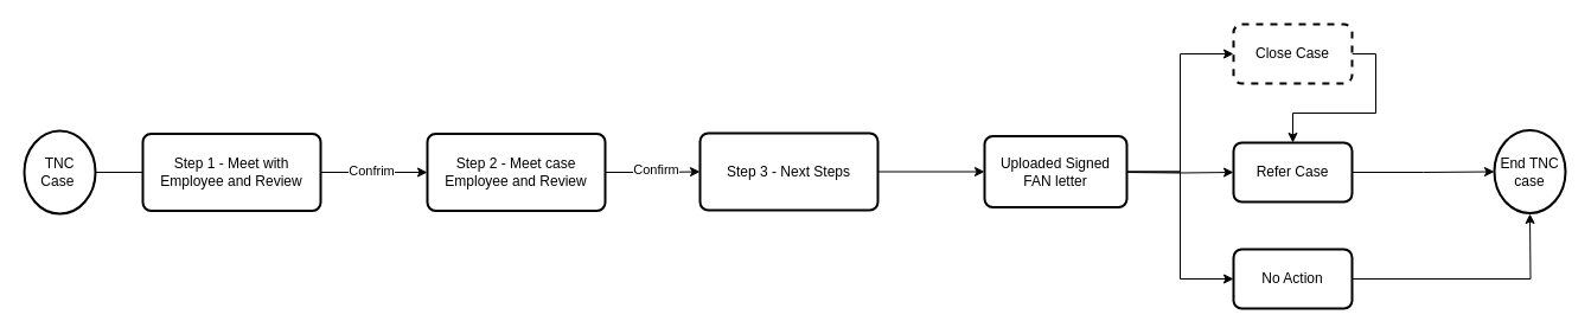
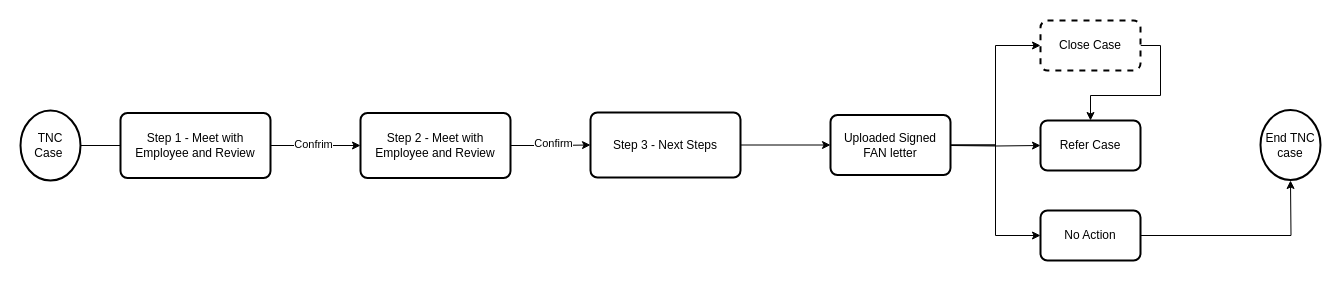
  <mxCell id="0" />
  <mxCell id="1" parent="0" />
  <mxCell id="2" style="edgeStyle=orthogonalEdgeStyle;rounded=0;orthogonalLoop=1;jettySize=auto;html=1;exitX=1;exitY=0.5;exitDx=0;exitDy=0;exitPerimeter=0;" edge="1" parent="1" source="3"><mxGeometry relative="1" as="geometry"><mxPoint x="170" y="145" as="targetPoint" /></mxGeometry></mxCell>
  <mxCell id="3" value="TNC Case&amp;nbsp;" style="strokeWidth=2;html=1;shape=mxgraph.flowchart.start_2;whiteSpace=wrap;" vertex="1" parent="1"><mxGeometry x="20" y="110" width="60" height="70" as="geometry" /></mxCell>
  <mxCell id="4" style="edgeStyle=orthogonalEdgeStyle;rounded=0;orthogonalLoop=1;jettySize=auto;html=1;exitX=1;exitY=0.5;exitDx=0;exitDy=0;entryX=0;entryY=0.5;entryDx=0;entryDy=0;" edge="1" parent="1" source="6" target="9"><mxGeometry relative="1" as="geometry" /></mxCell>
  <mxCell id="5" value="Confrim" style="edgeLabel;html=1;align=center;verticalAlign=middle;resizable=0;points=[];" vertex="1" connectable="0" parent="4"><mxGeometry x="0.2" y="3" relative="1" as="geometry"><mxPoint x="-12" y="1" as="offset" /></mxGeometry></mxCell>
  <mxCell id="6" value="Step 1 - Meet with Employee and Review" style="rounded=1;whiteSpace=wrap;html=1;absoluteArcSize=1;arcSize=14;strokeWidth=2;" vertex="1" parent="1"><mxGeometry x="120" y="112.5" width="150" height="65" as="geometry" /></mxCell>
  <mxCell id="7" style="edgeStyle=orthogonalEdgeStyle;rounded=0;orthogonalLoop=1;jettySize=auto;html=1;exitX=1;exitY=0.5;exitDx=0;exitDy=0;" edge="1" parent="1" source="9" target="11"><mxGeometry relative="1" as="geometry" /></mxCell>
  <mxCell id="8" value="Confirm" style="edgeLabel;html=1;align=center;verticalAlign=middle;resizable=0;points=[];" vertex="1" connectable="0" parent="7"><mxGeometry x="0.067" y="-1" relative="1" as="geometry"><mxPoint y="-3" as="offset" /></mxGeometry></mxCell>
- <mxCell id="9" value="Step 2 - Meet case Employee and Review" style="rounded=1;whiteSpace=wrap;html=1;absoluteArcSize=1;arcSize=14;strokeWidth=2;" vertex="1" parent="1"><mxGeometry x="360" y="112.5" width="150" height="65" as="geometry" /></mxCell>
+ <mxCell id="9" value="Step 2 - Meet with Employee and Review" style="rounded=1;whiteSpace=wrap;html=1;absoluteArcSize=1;arcSize=14;strokeWidth=2;" vertex="1" parent="1"><mxGeometry x="360" y="112.5" width="150" height="65" as="geometry" /></mxCell>
  <mxCell id="10" value="" style="edgeStyle=orthogonalEdgeStyle;rounded=0;orthogonalLoop=1;jettySize=auto;html=1;" edge="1" parent="1" source="11" target="15"><mxGeometry relative="1" as="geometry" /></mxCell>
  <mxCell id="11" value="Step 3 - Next Steps" style="rounded=1;whiteSpace=wrap;html=1;absoluteArcSize=1;arcSize=14;strokeWidth=2;" vertex="1" parent="1"><mxGeometry x="590" y="112" width="150" height="65" as="geometry" /></mxCell>
  <mxCell id="12" value="" style="edgeStyle=orthogonalEdgeStyle;rounded=0;orthogonalLoop=1;jettySize=auto;html=1;entryX=0;entryY=0.5;entryDx=0;entryDy=0;" edge="1" parent="1" source="15" target="18"><mxGeometry relative="1" as="geometry"><mxPoint x="1010" y="60" as="targetPoint" /></mxGeometry></mxCell>
  <mxCell id="13" style="edgeStyle=orthogonalEdgeStyle;rounded=0;orthogonalLoop=1;jettySize=auto;html=1;entryX=0;entryY=0.5;entryDx=0;entryDy=0;" edge="1" parent="1" target="19"><mxGeometry relative="1" as="geometry"><mxPoint x="950" y="145" as="sourcePoint" /></mxGeometry></mxCell>
  <mxCell id="14" style="edgeStyle=orthogonalEdgeStyle;rounded=0;orthogonalLoop=1;jettySize=auto;html=1;entryX=0;entryY=0.5;entryDx=0;entryDy=0;" edge="1" parent="1" source="15" target="21"><mxGeometry relative="1" as="geometry" /></mxCell>
  <mxCell id="15" value="Uploaded Signed FAN letter" style="whiteSpace=wrap;html=1;rounded=1;absoluteArcSize=1;arcSize=14;strokeWidth=2;" vertex="1" parent="1"><mxGeometry x="830" y="114.5" width="120" height="60" as="geometry" /></mxCell>
  <mxCell id="16" value="End TNC case" style="strokeWidth=2;html=1;shape=mxgraph.flowchart.start_2;whiteSpace=wrap;" vertex="1" parent="1"><mxGeometry x="1260" y="109.5" width="60" height="70" as="geometry" /></mxCell>
  <mxCell id="17" style="edgeStyle=orthogonalEdgeStyle;rounded=0;orthogonalLoop=1;jettySize=auto;html=1;exitX=1;exitY=0.5;exitDx=0;exitDy=0;" edge="1" parent="1" source="18" target="19"><mxGeometry relative="1" as="geometry" /></mxCell>
  <mxCell id="18" value="Close Case" style="rounded=1;whiteSpace=wrap;html=1;absoluteArcSize=1;arcSize=14;strokeWidth=2;dashed=1;" vertex="1" parent="1"><mxGeometry x="1040" y="20" width="100" height="50" as="geometry" /></mxCell>
  <mxCell id="19" value="Refer Case" style="rounded=1;whiteSpace=wrap;html=1;absoluteArcSize=1;arcSize=14;strokeWidth=2;" vertex="1" parent="1"><mxGeometry x="1040" y="120" width="100" height="50" as="geometry" /></mxCell>
  <mxCell id="20" style="edgeStyle=orthogonalEdgeStyle;rounded=0;orthogonalLoop=1;jettySize=auto;html=1;exitX=1;exitY=0.5;exitDx=0;exitDy=0;" edge="1" parent="1" source="21"><mxGeometry relative="1" as="geometry"><mxPoint x="1290" y="180" as="targetPoint" /></mxGeometry></mxCell>
  <mxCell id="21" value="No Action" style="rounded=1;whiteSpace=wrap;html=1;absoluteArcSize=1;arcSize=14;strokeWidth=2;" vertex="1" parent="1"><mxGeometry x="1040" y="210" width="100" height="50" as="geometry" /></mxCell>
- <mxCell id="22" style="edgeStyle=orthogonalEdgeStyle;rounded=0;orthogonalLoop=1;jettySize=auto;html=1;exitX=1;exitY=0.5;exitDx=0;exitDy=0;entryX=0;entryY=0.5;entryDx=0;entryDy=0;entryPerimeter=0;" edge="1" parent="1" source="19" target="16"><mxGeometry relative="1" as="geometry" /></mxCell>
